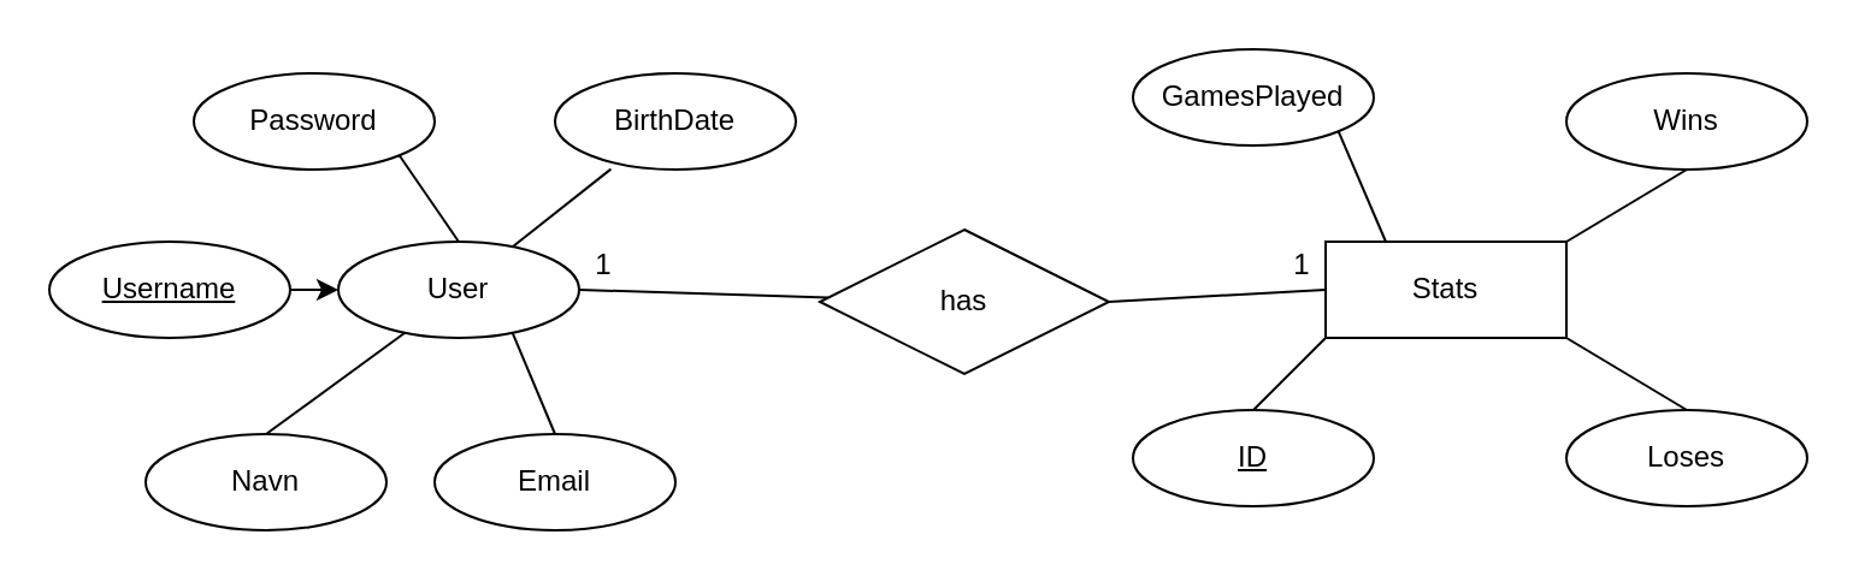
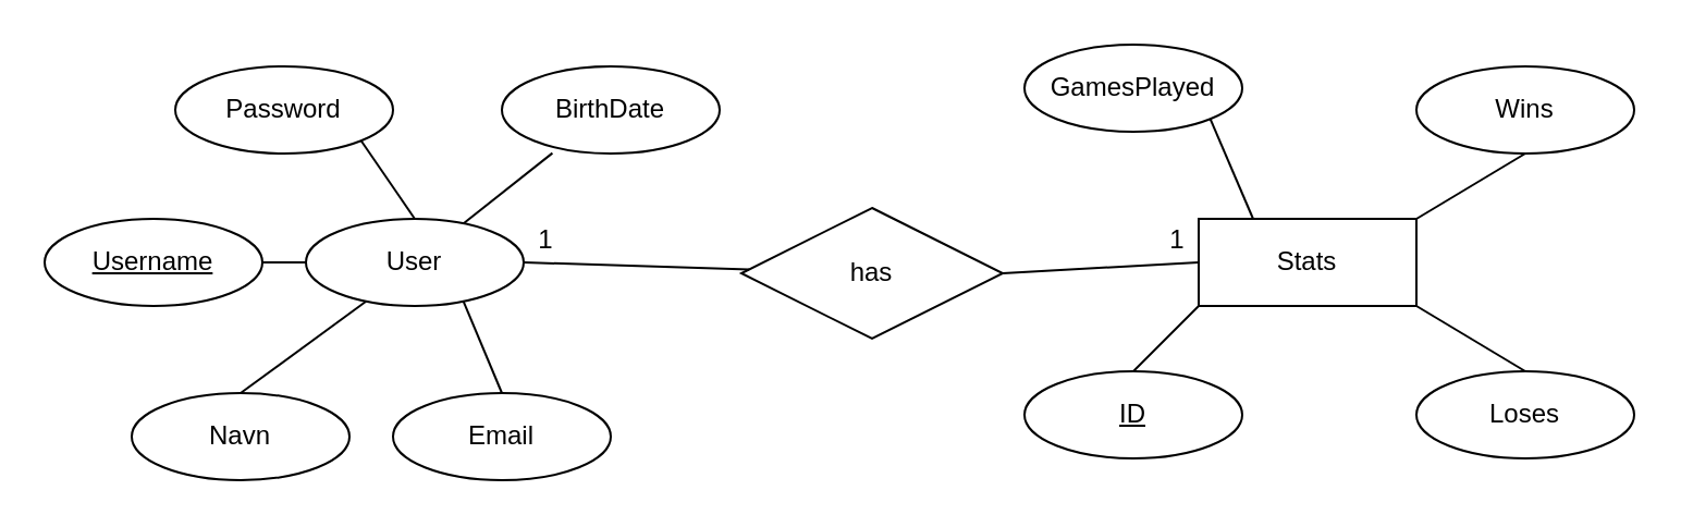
  <mxCell id="0" />
  <mxCell id="1" parent="0" />
  <mxCell id="2" value="User" style="ellipse;whiteSpace=wrap;html=1;align=center;" parent="1" vertex="1"><mxGeometry x="140" y="100" width="100" height="40" as="geometry" /></mxCell>
  <mxCell id="3" value="Username" style="ellipse;whiteSpace=wrap;html=1;align=center;fontStyle=4;" parent="1" vertex="1"><mxGeometry x="20" y="100" width="100" height="40" as="geometry" /></mxCell>
- <mxCell id="4" value="" style="endArrow=classic;html=1;rounded=0;exitX=1;exitY=0.5;exitDx=0;exitDy=0;entryX=0;entryY=0.5;entryDx=0;entryDy=0;" parent="1" source="3" target="2" edge="1"><mxGeometry relative="1" as="geometry"><mxPoint x="280" y="230" as="sourcePoint" /><mxPoint x="440" y="230" as="targetPoint" /></mxGeometry></mxCell>
+ <mxCell id="4" value="" style="endArrow=none;html=1;rounded=0;exitX=1;exitY=0.5;exitDx=0;exitDy=0;entryX=0;entryY=0.5;entryDx=0;entryDy=0;" parent="1" source="3" target="2" edge="1"><mxGeometry relative="1" as="geometry"><mxPoint x="280" y="230" as="sourcePoint" /><mxPoint x="440" y="230" as="targetPoint" /></mxGeometry></mxCell>
  <mxCell id="5" value="Password" style="ellipse;whiteSpace=wrap;html=1;align=center;" parent="1" vertex="1"><mxGeometry x="80" y="30" width="100" height="40" as="geometry" /></mxCell>
  <mxCell id="6" value="" style="endArrow=none;html=1;rounded=0;exitX=1;exitY=1;exitDx=0;exitDy=0;entryX=0.5;entryY=0;entryDx=0;entryDy=0;" parent="1" source="5" target="2" edge="1"><mxGeometry relative="1" as="geometry"><mxPoint x="280" y="230" as="sourcePoint" /><mxPoint x="440" y="230" as="targetPoint" /></mxGeometry></mxCell>
  <mxCell id="7" value="Stats" style="whiteSpace=wrap;html=1;align=center;" parent="1" vertex="1"><mxGeometry x="550" y="100" width="100" height="40" as="geometry" /></mxCell>
  <mxCell id="8" value="Wins&lt;span style=&quot;color: rgba(0 , 0 , 0 , 0) ; font-family: monospace ; font-size: 0px&quot;&gt;%3CmxGraphModel%3E%3Croot%3E%3CmxCell%20id%3D%220%22%2F%3E%3CmxCell%20id%3D%221%22%20parent%3D%220%22%2F%3E%3CmxCell%20id%3D%222%22%20value%3D%22Wins%22%20style%3D%22ellipse%3BwhiteSpace%3Dwrap%3Bhtml%3D1%3B%22%20vertex%3D%221%22%20parent%3D%221%22%3E%3CmxGeometry%20x%3D%22150%22%20y%3D%22235%22%20width%3D%2280%22%20height%3D%2250%22%20as%3D%22geometry%22%2F%3E%3C%2FmxCell%3E%3C%2Froot%3E%3C%2FmxGraphModel%3Ess&lt;/span&gt;" style="ellipse;whiteSpace=wrap;html=1;align=center;" parent="1" vertex="1"><mxGeometry x="650" y="30" width="100" height="40" as="geometry" /></mxCell>
  <mxCell id="9" value="Loses" style="ellipse;whiteSpace=wrap;html=1;align=center;" parent="1" vertex="1"><mxGeometry x="650" y="170" width="100" height="40" as="geometry" /></mxCell>
  <mxCell id="10" value="ID" style="ellipse;whiteSpace=wrap;html=1;align=center;fontStyle=4;" parent="1" vertex="1"><mxGeometry x="470" y="170" width="100" height="40" as="geometry" /></mxCell>
  <mxCell id="11" value="" style="endArrow=none;html=1;rounded=0;exitX=0.5;exitY=0;exitDx=0;exitDy=0;entryX=0;entryY=1;entryDx=0;entryDy=0;" parent="1" source="10" target="7" edge="1"><mxGeometry relative="1" as="geometry"><mxPoint x="370" y="230" as="sourcePoint" /><mxPoint x="530" y="230" as="targetPoint" /></mxGeometry></mxCell>
  <mxCell id="12" value="" style="endArrow=none;html=1;rounded=0;exitX=0.5;exitY=1;exitDx=0;exitDy=0;entryX=1;entryY=0;entryDx=0;entryDy=0;" parent="1" source="8" target="7" edge="1"><mxGeometry relative="1" as="geometry"><mxPoint x="530" y="80" as="sourcePoint" /><mxPoint x="560" y="110" as="targetPoint" /></mxGeometry></mxCell>
  <mxCell id="13" value="" style="endArrow=none;html=1;rounded=0;exitX=0.5;exitY=0;exitDx=0;exitDy=0;entryX=1;entryY=1;entryDx=0;entryDy=0;" parent="1" source="9" target="7" edge="1"><mxGeometry relative="1" as="geometry"><mxPoint x="710" y="80" as="sourcePoint" /><mxPoint x="660" y="110" as="targetPoint" /></mxGeometry></mxCell>
  <mxCell id="14" value="has" style="shape=rhombus;perimeter=rhombusPerimeter;whiteSpace=wrap;html=1;align=center;" parent="1" vertex="1"><mxGeometry x="340" y="95" width="120" height="60" as="geometry" /></mxCell>
  <mxCell id="15" value="" style="endArrow=none;html=1;rounded=0;exitX=1;exitY=0.5;exitDx=0;exitDy=0;" parent="1" source="2" target="14" edge="1"><mxGeometry relative="1" as="geometry"><mxPoint x="380" y="230" as="sourcePoint" /><mxPoint x="540" y="230" as="targetPoint" /></mxGeometry></mxCell>
  <mxCell id="16" value="" style="endArrow=none;html=1;rounded=0;exitX=1;exitY=0.5;exitDx=0;exitDy=0;entryX=0;entryY=0.5;entryDx=0;entryDy=0;" parent="1" source="14" target="7" edge="1"><mxGeometry relative="1" as="geometry"><mxPoint x="250" y="130" as="sourcePoint" /><mxPoint x="340" y="130" as="targetPoint" /><Array as="points" /></mxGeometry></mxCell>
  <mxCell id="17" value="1" style="text;html=1;align=center;verticalAlign=middle;resizable=0;points=[];autosize=1;strokeColor=none;" parent="1" vertex="1"><mxGeometry x="530" y="100" width="20" height="20" as="geometry" /></mxCell>
  <mxCell id="18" value="1" style="text;html=1;align=center;verticalAlign=middle;resizable=0;points=[];autosize=1;strokeColor=none;" parent="1" vertex="1"><mxGeometry x="240" y="100" width="20" height="20" as="geometry" /></mxCell>
  <mxCell id="19" value="Navn" style="ellipse;whiteSpace=wrap;html=1;align=center;" vertex="1" parent="1"><mxGeometry x="60" y="180" width="100" height="40" as="geometry" /></mxCell>
  <mxCell id="20" value="Email&lt;span style=&quot;color: rgba(0 , 0 , 0 , 0) ; font-family: monospace ; font-size: 0px&quot;&gt;%3CmxGraphModel%3E%3Croot%3E%3CmxCell%20id%3D%220%22%2F%3E%3CmxCell%20id%3D%221%22%20parent%3D%220%22%2F%3E%3CmxCell%20id%3D%222%22%20value%3D%22Password%22%20style%3D%22ellipse%3BwhiteSpace%3Dwrap%3Bhtml%3D1%3Balign%3Dcenter%3B%22%20vertex%3D%221%22%20parent%3D%221%22%3E%3CmxGeometry%20x%3D%2290%22%20y%3D%22250%22%20width%3D%22100%22%20height%3D%2240%22%20as%3D%22geometry%22%2F%3E%3C%2FmxCell%3E%3C%2Froot%3E%3C%2FmxGraphModel%3E&lt;/span&gt;" style="ellipse;whiteSpace=wrap;html=1;align=center;" vertex="1" parent="1"><mxGeometry x="180" y="180" width="100" height="40" as="geometry" /></mxCell>
  <mxCell id="21" value="BirthDate" style="ellipse;whiteSpace=wrap;html=1;align=center;" vertex="1" parent="1"><mxGeometry x="230" y="30" width="100" height="40" as="geometry" /></mxCell>
  <mxCell id="22" value="" style="endArrow=none;html=1;exitX=0.232;exitY=0.995;exitDx=0;exitDy=0;exitPerimeter=0;entryX=0.75;entryY=0;entryDx=0;entryDy=0;endFill=0;" edge="1" parent="1" source="21" target="2"><mxGeometry width="50" height="50" relative="1" as="geometry"><mxPoint x="340" y="250" as="sourcePoint" /><mxPoint x="390" y="200" as="targetPoint" /></mxGeometry></mxCell>
  <mxCell id="23" value="" style="endArrow=none;html=1;exitX=0.5;exitY=0;exitDx=0;exitDy=0;entryX=0.75;entryY=1;entryDx=0;entryDy=0;endFill=0;" edge="1" parent="1" source="20" target="2"><mxGeometry width="50" height="50" relative="1" as="geometry"><mxPoint x="263.2" y="79.8" as="sourcePoint" /><mxPoint x="225" y="110" as="targetPoint" /></mxGeometry></mxCell>
  <mxCell id="24" value="" style="endArrow=none;html=1;exitX=0.5;exitY=0;exitDx=0;exitDy=0;entryX=0.25;entryY=1;entryDx=0;entryDy=0;endFill=0;" edge="1" parent="1" source="19" target="2"><mxGeometry width="50" height="50" relative="1" as="geometry"><mxPoint x="240" y="190" as="sourcePoint" /><mxPoint x="225" y="150" as="targetPoint" /></mxGeometry></mxCell>
  <mxCell id="25" value="GamesPlayed" style="ellipse;whiteSpace=wrap;html=1;align=center;" vertex="1" parent="1"><mxGeometry x="470" y="20" width="100" height="40" as="geometry" /></mxCell>
  <mxCell id="26" value="" style="endArrow=none;html=1;exitX=1;exitY=1;exitDx=0;exitDy=0;entryX=0.25;entryY=0;entryDx=0;entryDy=0;endFill=0;" edge="1" parent="1" source="25" target="7"><mxGeometry width="50" height="50" relative="1" as="geometry"><mxPoint x="340" y="250" as="sourcePoint" /><mxPoint x="390" y="200" as="targetPoint" /></mxGeometry></mxCell>
